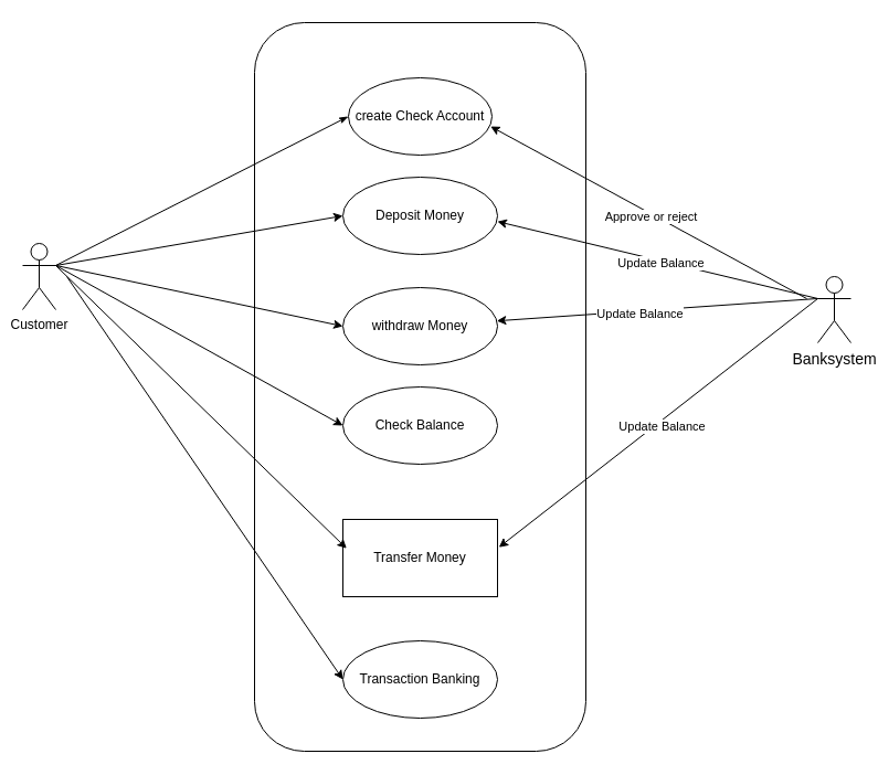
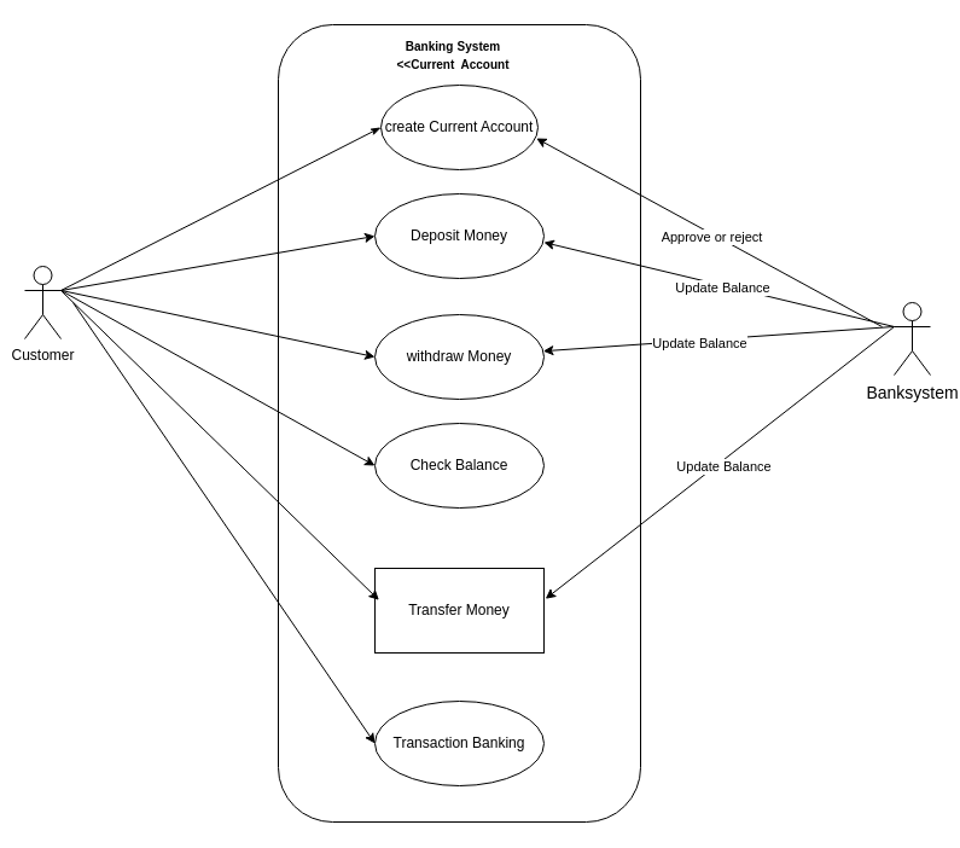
  <mxCell id="0" />
  <mxCell id="1" parent="0" />
  <mxCell id="2" value="" style="rounded=1;whiteSpace=wrap;html=1;" vertex="1" parent="1"><mxGeometry x="230" y="20" width="300" height="660" as="geometry" /></mxCell>
+ <mxCell id="3" value="&lt;b&gt;&lt;font style=&quot;font-size: 10px;&quot;&gt;B&lt;font style=&quot;&quot;&gt;anking&lt;/font&gt;&lt;/font&gt; &lt;font style=&quot;font-size: 10px;&quot;&gt;System&lt;br&gt;&amp;lt;&amp;lt;Current&amp;nbsp; Account&lt;br&gt;&lt;/font&gt;&lt;/b&gt;" style="text;html=1;strokeColor=none;fillColor=none;align=center;verticalAlign=middle;whiteSpace=wrap;rounded=0;" vertex="1" parent="1"><mxGeometry x="326.25" y="30" width="97.5" height="30" as="geometry" /></mxCell>
  <mxCell id="4" value="Customer" style="shape=umlActor;verticalLabelPosition=bottom;verticalAlign=top;html=1;outlineConnect=0;" vertex="1" parent="1"><mxGeometry x="20" y="220" width="30" height="60" as="geometry" /></mxCell>
  <mxCell id="5" value="&lt;font style=&quot;font-size: 14px;&quot;&gt;Banksystem&lt;/font&gt;" style="shape=umlActor;verticalLabelPosition=bottom;verticalAlign=top;html=1;outlineConnect=0;" vertex="1" parent="1"><mxGeometry x="740" y="250" width="30" height="60" as="geometry" /></mxCell>
- <mxCell id="6" value="create Check Account" style="ellipse;whiteSpace=wrap;html=1;" vertex="1" parent="1"><mxGeometry x="315" y="70" width="130" height="70" as="geometry" /></mxCell>
+ <mxCell id="6" value="create Current Account" style="ellipse;whiteSpace=wrap;html=1;" vertex="1" parent="1"><mxGeometry x="315" y="70" width="130" height="70" as="geometry" /></mxCell>
  <mxCell id="7" value="Deposit Money" style="ellipse;whiteSpace=wrap;html=1;" vertex="1" parent="1"><mxGeometry x="310" y="160" width="140" height="70" as="geometry" /></mxCell>
  <mxCell id="8" value="withdraw Money" style="ellipse;whiteSpace=wrap;html=1;" vertex="1" parent="1"><mxGeometry x="310" y="260" width="140" height="70" as="geometry" /></mxCell>
  <mxCell id="9" value="Check Balance" style="ellipse;whiteSpace=wrap;html=1;" vertex="1" parent="1"><mxGeometry x="310" y="350" width="140" height="70" as="geometry" /></mxCell>
  <mxCell id="10" value="Transfer Money" style="whiteSpace=wrap;html=1;rounded=0;" vertex="1" parent="1"><mxGeometry x="310" y="470" width="140" height="70" as="geometry" /></mxCell>
  <mxCell id="11" value="Transaction Banking" style="ellipse;whiteSpace=wrap;html=1;" vertex="1" parent="1"><mxGeometry x="310" y="580" width="140" height="70" as="geometry" /></mxCell>
  <mxCell id="12" value="" style="endArrow=classicThin;html=1;rounded=0;exitX=1;exitY=0.333;exitDx=0;exitDy=0;exitPerimeter=0;entryX=0;entryY=0.5;entryDx=0;entryDy=0;endFill=1;" edge="1" parent="1" source="4" target="6"><mxGeometry width="50" height="50" relative="1" as="geometry"><mxPoint x="280" y="300" as="sourcePoint" /><mxPoint x="330" y="250" as="targetPoint" /><Array as="points" /></mxGeometry></mxCell>
  <mxCell id="13" value="" style="endArrow=classic;html=1;rounded=0;entryX=0;entryY=0.5;entryDx=0;entryDy=0;" edge="1" parent="1" target="7"><mxGeometry width="50" height="50" relative="1" as="geometry"><mxPoint x="50" y="240" as="sourcePoint" /><mxPoint x="325" y="115" as="targetPoint" /><Array as="points" /></mxGeometry></mxCell>
  <mxCell id="14" value="" style="endArrow=classic;html=1;rounded=0;entryX=0;entryY=0.5;entryDx=0;entryDy=0;exitX=1;exitY=0.333;exitDx=0;exitDy=0;exitPerimeter=0;" edge="1" parent="1" source="4" target="8"><mxGeometry width="50" height="50" relative="1" as="geometry"><mxPoint x="60" y="250" as="sourcePoint" /><mxPoint x="320" y="205" as="targetPoint" /><Array as="points" /></mxGeometry></mxCell>
  <mxCell id="15" value="" style="endArrow=classic;html=1;rounded=0;entryX=0;entryY=0.5;entryDx=0;entryDy=0;" edge="1" parent="1" target="9"><mxGeometry width="50" height="50" relative="1" as="geometry"><mxPoint x="50" y="240" as="sourcePoint" /><mxPoint x="320" y="305" as="targetPoint" /><Array as="points" /></mxGeometry></mxCell>
  <mxCell id="16" value="" style="endArrow=classic;html=1;rounded=0;entryX=0.024;entryY=0.376;entryDx=0;entryDy=0;entryPerimeter=0;" edge="1" parent="1" target="10"><mxGeometry width="50" height="50" relative="1" as="geometry"><mxPoint x="50" y="240" as="sourcePoint" /><mxPoint x="320" y="405" as="targetPoint" /><Array as="points" /></mxGeometry></mxCell>
  <mxCell id="17" value="" style="endArrow=classic;html=1;rounded=0;entryX=0;entryY=0.5;entryDx=0;entryDy=0;" edge="1" parent="1" target="11"><mxGeometry width="50" height="50" relative="1" as="geometry"><mxPoint x="60" y="250" as="sourcePoint" /><mxPoint x="323" y="506" as="targetPoint" /><Array as="points" /></mxGeometry></mxCell>
  <mxCell id="18" value="" style="endArrow=classic;html=1;rounded=0;exitX=0;exitY=0.333;exitDx=0;exitDy=0;exitPerimeter=0;entryX=0.733;entryY=0.273;entryDx=0;entryDy=0;entryPerimeter=0;" edge="1" parent="1" source="5" target="2"><mxGeometry width="50" height="50" relative="1" as="geometry"><mxPoint x="240" y="460" as="sourcePoint" /><mxPoint x="660" y="170" as="targetPoint" /></mxGeometry></mxCell>
  <mxCell id="19" value="Update Balance" style="edgeLabel;html=1;align=center;verticalAlign=middle;resizable=0;points=[];" connectable="0" vertex="1" parent="18"><mxGeometry x="-0.021" y="2" relative="1" as="geometry"><mxPoint as="offset" /></mxGeometry></mxCell>
  <mxCell id="20" value="" style="endArrow=classic;html=1;rounded=0;exitX=0;exitY=0.333;exitDx=0;exitDy=0;exitPerimeter=0;" edge="1" parent="1" source="5" target="8"><mxGeometry width="50" height="50" relative="1" as="geometry"><mxPoint x="750" y="280" as="sourcePoint" /><mxPoint x="460" y="210" as="targetPoint" /></mxGeometry></mxCell>
  <mxCell id="21" value="Update Balance" style="edgeLabel;html=1;align=center;verticalAlign=middle;resizable=0;points=[];" connectable="0" vertex="1" parent="20"><mxGeometry x="0.102" y="2" relative="1" as="geometry"><mxPoint x="-1" as="offset" /></mxGeometry></mxCell>
  <mxCell id="22" value="" style="endArrow=classic;html=1;rounded=0;entryX=1.009;entryY=0.361;entryDx=0;entryDy=0;entryPerimeter=0;" edge="1" parent="1" target="10"><mxGeometry width="50" height="50" relative="1" as="geometry"><mxPoint x="740" y="270" as="sourcePoint" /><mxPoint x="380" y="320" as="targetPoint" /></mxGeometry></mxCell>
  <mxCell id="23" value="Update Balance" style="edgeLabel;html=1;align=center;verticalAlign=middle;resizable=0;points=[];" connectable="0" vertex="1" parent="22"><mxGeometry x="-0.005" y="4" relative="1" as="geometry"><mxPoint as="offset" /></mxGeometry></mxCell>
  <mxCell id="24" value="" style="endArrow=classic;html=1;rounded=0;entryX=0.99;entryY=0.629;entryDx=0;entryDy=0;entryPerimeter=0;" edge="1" parent="1" target="6"><mxGeometry width="50" height="50" relative="1" as="geometry"><mxPoint x="730" y="270" as="sourcePoint" /><mxPoint x="460" y="210" as="targetPoint" /></mxGeometry></mxCell>
  <mxCell id="25" value="Approve or reject" style="edgeLabel;html=1;align=center;verticalAlign=middle;resizable=0;points=[];" connectable="0" vertex="1" parent="24"><mxGeometry x="-0.021" y="2" relative="1" as="geometry"><mxPoint as="offset" /></mxGeometry></mxCell>
